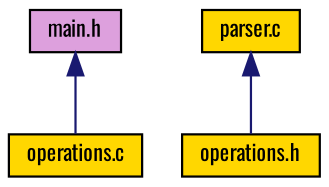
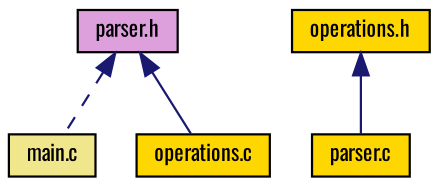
  digraph {
    fontname=Oswald
    node [color=black fillcolor=gold fontname=Oswald fontsize=10 shape=record style=filled]
    edge [color=midnightblue dir=back fontname=Oswald fontsize=10 labelfontname=Helvetica labelfontsize=10 style=solid]
-   n1 [fillcolor=plum fontcolor=black height=0.2 label="main.h" width=0.4]
+   n1 [fillcolor=plum fontcolor=black height=0.2 label="parser.h" width=0.4]
+   n2 [fillcolor=khaki height=0.2 label="main.c" width=0.4]
    n3 [height=0.2 label="operations.c" width=0.4]
    n4 [height=0.2 label="operations.h" width=0.4]
    n5 [height=0.2 label="parser.c" width=0.4]
+   n1 -> n2 [style=dashed]
    n1 -> n3
-   n5 -> n4
+   n4 -> n5
  }
